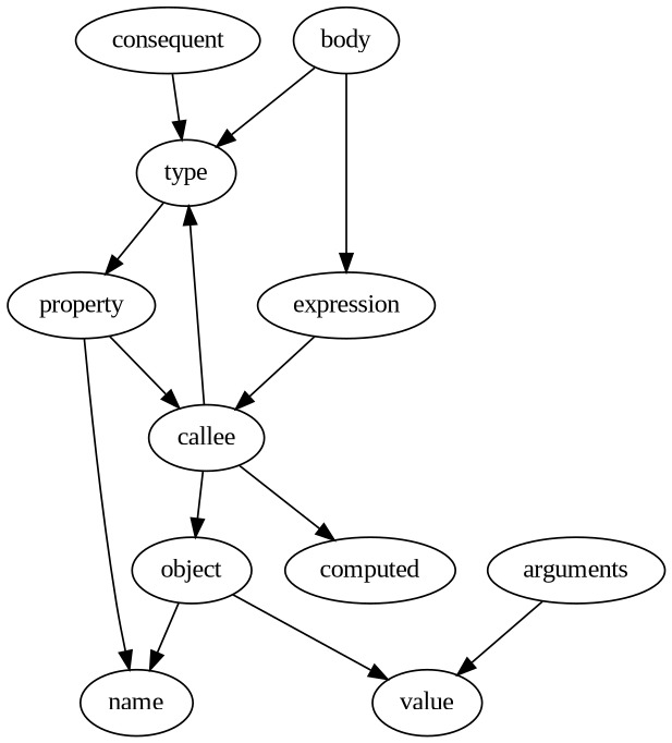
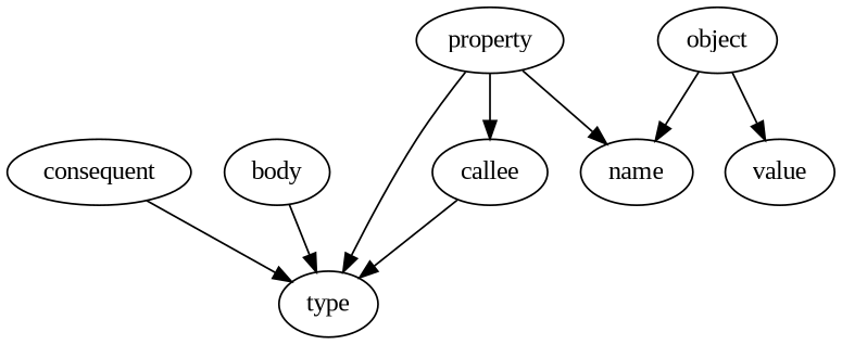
  strict digraph {
    fontname="Liberation Serif"
    node [fontname="Liberation Serif"]
    edge [fontname="Liberation Serif"]
    consequent
    type
    body
-   expression
    callee
-   arguments
    value
-   computed
    object
    name
    property
    consequent -> type
    body -> type
-   body -> expression
-   expression -> callee
    callee -> type
-   callee -> computed
-   callee -> object
-   arguments -> value
    object -> value
    object -> name
-   type -> property
+   property -> type
    property -> callee
    property -> name
  }
